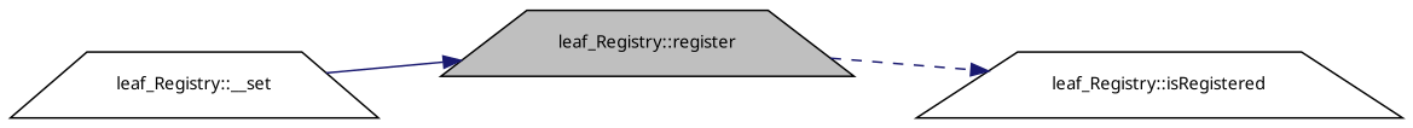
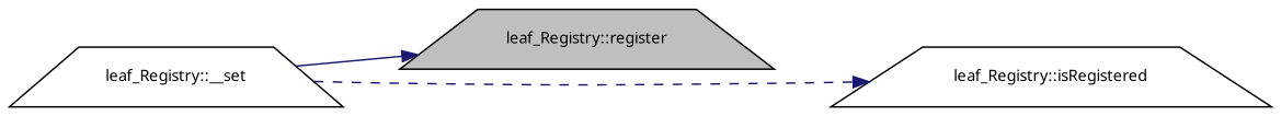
  digraph {
    rankdir=LR
    node [color=black fillcolor=white fontname="FreeSans.ttf" fontsize=10 shape=trapezium style=filled]
    edge [color=midnightblue fontname="FreeSans.ttf" fontsize=10 labelfontname="FreeSans.ttf" labelfontsize=10]
    n1 [fillcolor=grey75 fontcolor=black height=0.2 label="leaf_Registry::register" width=0.4]
    n2 [height=0.2 label="leaf_Registry::__set" width=0.4]
    n3 [height=0.2 label="leaf_Registry::isRegistered" width=0.4]
    n2 -> n1 [style=solid]
-   n1 -> n3 [style=dashed]
+   n2 -> n3 [style=dashed]
  }
